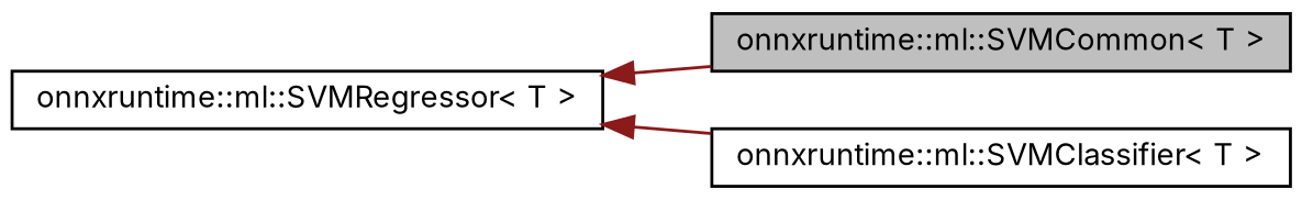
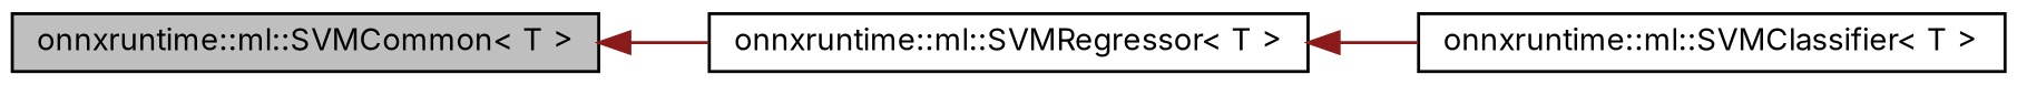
  digraph {
    fontname=Inter
    rankdir=LR
    node [color=black fillcolor=white fontname=Inter fontsize=10 shape=record style=filled]
    edge [color=firebrick4 dir=back fontname=Inter fontsize=10 labelfontname=Helvetica labelfontsize=10 style=solid]
    n1 [fillcolor=grey75 fontcolor=black height=0.2 label="onnxruntime::ml::SVMCommon\< T \>" width=0.4]
    n2 [height=0.2 label="onnxruntime::ml::SVMRegressor\< T \>" width=0.4]
    n3 [height=0.2 label="onnxruntime::ml::SVMClassifier\< T \>" width=0.4]
-   n2 -> n1
+   n1 -> n2
    n2 -> n3
  }
